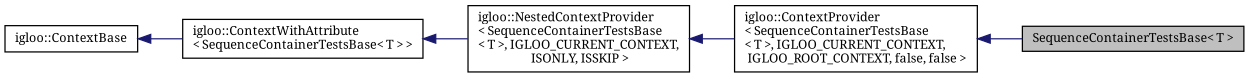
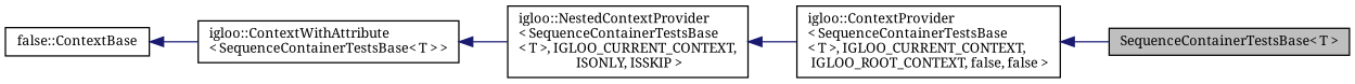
  digraph {
    rankdir=LR
    fontname="Noto Serif"
    node [color=black fillcolor=white fontname="Noto Serif" fontsize=10 shape=record style=filled]
    edge [color=midnightblue dir=back fontname="Noto Serif" fontsize=10 labelfontname=Helvetica labelfontsize=10 style=solid]
    n1 [fillcolor=grey75 fontcolor=black height=0.2 label="SequenceContainerTestsBase\< T \>" width=0.4]
    n2 [height=0.2 label="igloo::ContextProvider\l\< SequenceContainerTestsBase\l\< T \>, IGLOO_CURRENT_CONTEXT,\l IGLOO_ROOT_CONTEXT, false, false \>" width=0.4]
    n3 [height=0.2 label="igloo::NestedContextProvider\l\< SequenceContainerTestsBase\l\< T \>, IGLOO_CURRENT_CONTEXT,\l ISONLY, ISSKIP \>" width=0.4]
    n4 [height=0.2 label="igloo::ContextWithAttribute\l\< SequenceContainerTestsBase\< T \> \>" width=0.4]
-   n5 [height=0.2 label="igloo::ContextBase" width=0.4]
+   n5 [height=0.2 label="false::ContextBase" width=0.4]
    n2 -> n1
    n3 -> n2
    n4 -> n3
    n5 -> n4
  }
